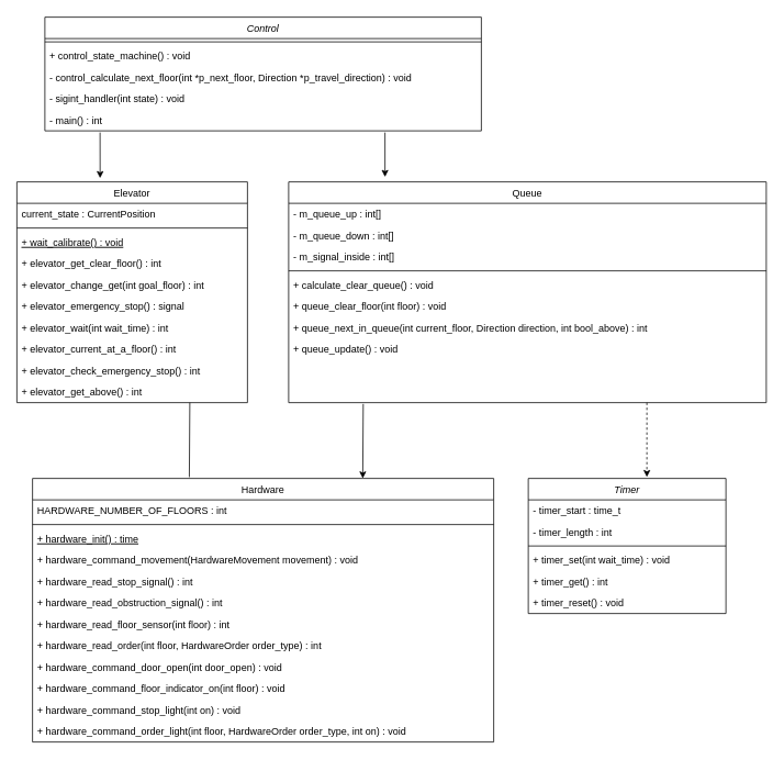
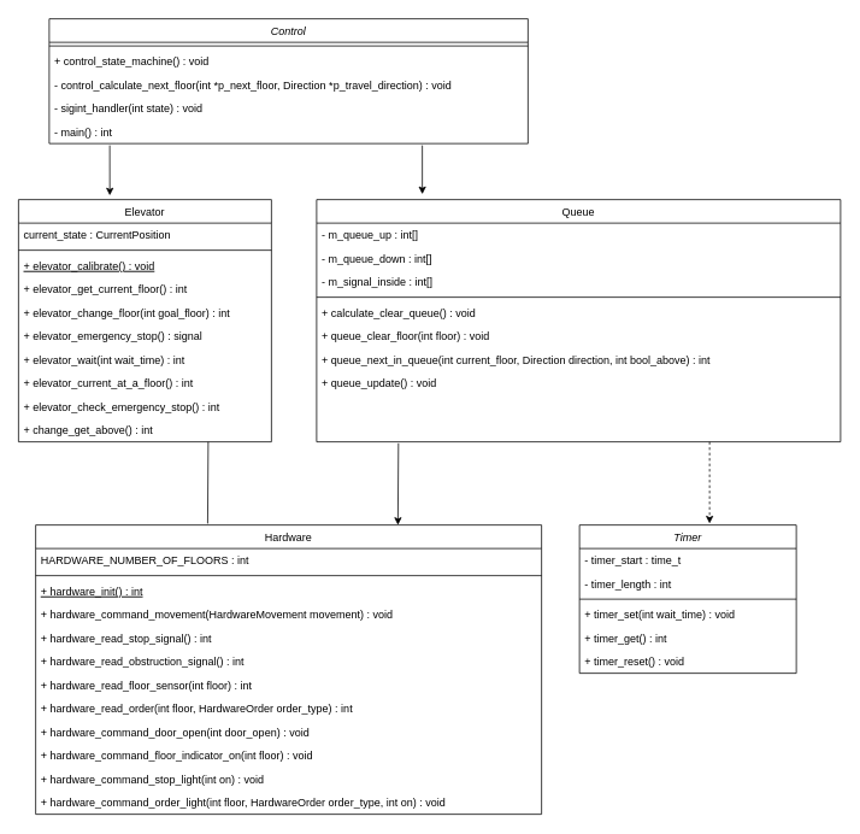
  <mxCell id="0" />
  <mxCell id="1" parent="0" />
  <mxCell id="2" value="Control" style="swimlane;fontStyle=2;align=center;verticalAlign=top;childLayout=stackLayout;horizontal=1;startSize=26;horizontalStack=0;resizeParent=1;resizeLast=0;collapsible=1;marginBottom=0;rounded=0;shadow=0;strokeWidth=1;" parent="1" vertex="1"><mxGeometry x="54" y="20" width="530" height="138" as="geometry"><mxRectangle x="230" y="140" width="160" height="26" as="alternateBounds" /></mxGeometry></mxCell>
  <mxCell id="3" value="" style="line;html=1;strokeWidth=1;align=left;verticalAlign=middle;spacingTop=-1;spacingLeft=3;spacingRight=3;rotatable=0;labelPosition=right;points=[];portConstraint=eastwest;" parent="2" vertex="1"><mxGeometry y="26" width="530" height="8" as="geometry" /></mxCell>
  <mxCell id="4" value="+ control_state_machine() : void" style="text;align=left;verticalAlign=top;spacingLeft=4;spacingRight=4;overflow=hidden;rotatable=0;points=[[0,0.5],[1,0.5]];portConstraint=eastwest;" parent="2" vertex="1"><mxGeometry y="34" width="530" height="26" as="geometry" /></mxCell>
  <mxCell id="5" value="- control_calculate_next_floor(int *p_next_floor, Direction *p_travel_direction) : void" style="text;align=left;verticalAlign=top;spacingLeft=4;spacingRight=4;overflow=hidden;rotatable=0;points=[[0,0.5],[1,0.5]];portConstraint=eastwest;" parent="2" vertex="1"><mxGeometry y="60" width="530" height="26" as="geometry" /></mxCell>
  <mxCell id="6" value="- sigint_handler(int state) : void" style="text;align=left;verticalAlign=top;spacingLeft=4;spacingRight=4;overflow=hidden;rotatable=0;points=[[0,0.5],[1,0.5]];portConstraint=eastwest;" parent="2" vertex="1"><mxGeometry y="86" width="530" height="26" as="geometry" /></mxCell>
  <mxCell id="7" value="- main() : int" style="text;align=left;verticalAlign=top;spacingLeft=4;spacingRight=4;overflow=hidden;rotatable=0;points=[[0,0.5],[1,0.5]];portConstraint=eastwest;" parent="2" vertex="1"><mxGeometry y="112" width="530" height="26" as="geometry" /></mxCell>
  <mxCell id="8" value="Elevator" style="swimlane;fontStyle=0;align=center;verticalAlign=top;childLayout=stackLayout;horizontal=1;startSize=26;horizontalStack=0;resizeParent=1;resizeLast=0;collapsible=1;marginBottom=0;rounded=0;shadow=0;strokeWidth=1;" parent="1" vertex="1"><mxGeometry x="20" y="220" width="280" height="268" as="geometry"><mxRectangle x="130" y="380" width="160" height="26" as="alternateBounds" /></mxGeometry></mxCell>
  <mxCell id="9" value="current_state : CurrentPosition" style="text;align=left;verticalAlign=top;spacingLeft=4;spacingRight=4;overflow=hidden;rotatable=0;points=[[0,0.5],[1,0.5]];portConstraint=eastwest;" parent="8" vertex="1"><mxGeometry y="26" width="280" height="26" as="geometry" /></mxCell>
  <mxCell id="10" value="" style="line;html=1;strokeWidth=1;align=left;verticalAlign=middle;spacingTop=-1;spacingLeft=3;spacingRight=3;rotatable=0;labelPosition=right;points=[];portConstraint=eastwest;" parent="8" vertex="1"><mxGeometry y="52" width="280" height="8" as="geometry" /></mxCell>
- <mxCell id="11" value="+ wait_calibrate() : void" style="text;align=left;verticalAlign=top;spacingLeft=4;spacingRight=4;overflow=hidden;rotatable=0;points=[[0,0.5],[1,0.5]];portConstraint=eastwest;fontStyle=4" parent="8" vertex="1"><mxGeometry y="60" width="280" height="26" as="geometry" /></mxCell>
- <mxCell id="12" value="+ elevator_get_clear_floor() : int" style="text;align=left;verticalAlign=top;spacingLeft=4;spacingRight=4;overflow=hidden;rotatable=0;points=[[0,0.5],[1,0.5]];portConstraint=eastwest;" parent="8" vertex="1"><mxGeometry y="86" width="280" height="26" as="geometry" /></mxCell>
- <mxCell id="13" value="+ elevator_change_get(int goal_floor) : int" style="text;align=left;verticalAlign=top;spacingLeft=4;spacingRight=4;overflow=hidden;rotatable=0;points=[[0,0.5],[1,0.5]];portConstraint=eastwest;" parent="8" vertex="1"><mxGeometry y="112" width="280" height="26" as="geometry" /></mxCell>
+ <mxCell id="11" value="+ elevator_calibrate() : void" style="text;align=left;verticalAlign=top;spacingLeft=4;spacingRight=4;overflow=hidden;rotatable=0;points=[[0,0.5],[1,0.5]];portConstraint=eastwest;fontStyle=4" parent="8" vertex="1"><mxGeometry y="60" width="280" height="26" as="geometry" /></mxCell>
+ <mxCell id="12" value="+ elevator_get_current_floor() : int" style="text;align=left;verticalAlign=top;spacingLeft=4;spacingRight=4;overflow=hidden;rotatable=0;points=[[0,0.5],[1,0.5]];portConstraint=eastwest;" parent="8" vertex="1"><mxGeometry y="86" width="280" height="26" as="geometry" /></mxCell>
+ <mxCell id="13" value="+ elevator_change_floor(int goal_floor) : int" style="text;align=left;verticalAlign=top;spacingLeft=4;spacingRight=4;overflow=hidden;rotatable=0;points=[[0,0.5],[1,0.5]];portConstraint=eastwest;" parent="8" vertex="1"><mxGeometry y="112" width="280" height="26" as="geometry" /></mxCell>
  <mxCell id="14" value="+ elevator_emergency_stop() : signal" style="text;align=left;verticalAlign=top;spacingLeft=4;spacingRight=4;overflow=hidden;rotatable=0;points=[[0,0.5],[1,0.5]];portConstraint=eastwest;" parent="8" vertex="1"><mxGeometry y="138" width="280" height="26" as="geometry" /></mxCell>
  <mxCell id="15" value="+ elevator_wait(int wait_time) : int" style="text;align=left;verticalAlign=top;spacingLeft=4;spacingRight=4;overflow=hidden;rotatable=0;points=[[0,0.5],[1,0.5]];portConstraint=eastwest;" parent="8" vertex="1"><mxGeometry y="164" width="280" height="26" as="geometry" /></mxCell>
  <mxCell id="16" value="+ elevator_current_at_a_floor() : int" style="text;align=left;verticalAlign=top;spacingLeft=4;spacingRight=4;overflow=hidden;rotatable=0;points=[[0,0.5],[1,0.5]];portConstraint=eastwest;" parent="8" vertex="1"><mxGeometry y="190" width="280" height="26" as="geometry" /></mxCell>
  <mxCell id="17" value="+ elevator_check_emergency_stop() : int" style="text;align=left;verticalAlign=top;spacingLeft=4;spacingRight=4;overflow=hidden;rotatable=0;points=[[0,0.5],[1,0.5]];portConstraint=eastwest;" parent="8" vertex="1"><mxGeometry y="216" width="280" height="26" as="geometry" /></mxCell>
- <mxCell id="18" value="+ elevator_get_above() : int" style="text;align=left;verticalAlign=top;spacingLeft=4;spacingRight=4;overflow=hidden;rotatable=0;points=[[0,0.5],[1,0.5]];portConstraint=eastwest;" vertex="1" parent="8"><mxGeometry y="242" width="280" height="26" as="geometry" /></mxCell>
+ <mxCell id="18" value="+ change_get_above() : int" style="text;align=left;verticalAlign=top;spacingLeft=4;spacingRight=4;overflow=hidden;rotatable=0;points=[[0,0.5],[1,0.5]];portConstraint=eastwest;" vertex="1" parent="8"><mxGeometry y="242" width="280" height="26" as="geometry" /></mxCell>
  <mxCell id="19" style="edgeStyle=orthogonalEdgeStyle;rounded=0;orthogonalLoop=1;jettySize=auto;html=1;exitX=0.75;exitY=1;exitDx=0;exitDy=0;entryX=0.6;entryY=-0.01;entryDx=0;entryDy=0;entryPerimeter=0;dashed=1;" parent="1" source="20" target="42" edge="1"><mxGeometry relative="1" as="geometry" /></mxCell>
  <mxCell id="20" value="Queue" style="swimlane;fontStyle=0;align=center;verticalAlign=top;childLayout=stackLayout;horizontal=1;startSize=26;horizontalStack=0;resizeParent=1;resizeLast=0;collapsible=1;marginBottom=0;rounded=0;shadow=0;strokeWidth=1;" parent="1" vertex="1"><mxGeometry x="350" y="220" width="580" height="268" as="geometry"><mxRectangle x="550" y="140" width="160" height="26" as="alternateBounds" /></mxGeometry></mxCell>
  <mxCell id="21" value="- m_queue_up : int[]" style="text;align=left;verticalAlign=top;spacingLeft=4;spacingRight=4;overflow=hidden;rotatable=0;points=[[0,0.5],[1,0.5]];portConstraint=eastwest;rounded=0;shadow=0;html=0;" parent="20" vertex="1"><mxGeometry y="26" width="580" height="26" as="geometry" /></mxCell>
  <mxCell id="22" value="- m_queue_down : int[]" style="text;align=left;verticalAlign=top;spacingLeft=4;spacingRight=4;overflow=hidden;rotatable=0;points=[[0,0.5],[1,0.5]];portConstraint=eastwest;rounded=0;shadow=0;html=0;" parent="20" vertex="1"><mxGeometry y="52" width="580" height="26" as="geometry" /></mxCell>
  <mxCell id="23" value="- m_signal_inside : int[]" style="text;align=left;verticalAlign=top;spacingLeft=4;spacingRight=4;overflow=hidden;rotatable=0;points=[[0,0.5],[1,0.5]];portConstraint=eastwest;rounded=0;shadow=0;html=0;" parent="20" vertex="1"><mxGeometry y="78" width="580" height="26" as="geometry" /></mxCell>
  <mxCell id="24" value="" style="line;html=1;strokeWidth=1;align=left;verticalAlign=middle;spacingTop=-1;spacingLeft=3;spacingRight=3;rotatable=0;labelPosition=right;points=[];portConstraint=eastwest;" parent="20" vertex="1"><mxGeometry y="104" width="580" height="8" as="geometry" /></mxCell>
  <mxCell id="25" value="+ calculate_clear_queue() : void" style="text;align=left;verticalAlign=top;spacingLeft=4;spacingRight=4;overflow=hidden;rotatable=0;points=[[0,0.5],[1,0.5]];portConstraint=eastwest;" parent="20" vertex="1"><mxGeometry y="112" width="580" height="26" as="geometry" /></mxCell>
  <mxCell id="26" value="+ queue_clear_floor(int floor) : void" style="text;align=left;verticalAlign=top;spacingLeft=4;spacingRight=4;overflow=hidden;rotatable=0;points=[[0,0.5],[1,0.5]];portConstraint=eastwest;" parent="20" vertex="1"><mxGeometry y="138" width="580" height="26" as="geometry" /></mxCell>
  <mxCell id="27" value="+ queue_next_in_queue(int current_floor, Direction direction, int bool_above) : int" style="text;align=left;verticalAlign=top;spacingLeft=4;spacingRight=4;overflow=hidden;rotatable=0;points=[[0,0.5],[1,0.5]];portConstraint=eastwest;" parent="20" vertex="1"><mxGeometry y="164" width="580" height="26" as="geometry" /></mxCell>
  <mxCell id="28" value="+ queue_update() : void" style="text;align=left;verticalAlign=top;spacingLeft=4;spacingRight=4;overflow=hidden;rotatable=0;points=[[0,0.5],[1,0.5]];portConstraint=eastwest;" parent="20" vertex="1"><mxGeometry y="190" width="580" height="26" as="geometry" /></mxCell>
  <mxCell id="29" value="Hardware" style="swimlane;fontStyle=0;align=center;verticalAlign=top;childLayout=stackLayout;horizontal=1;startSize=26;horizontalStack=0;resizeParent=1;resizeLast=0;collapsible=1;marginBottom=0;rounded=0;shadow=0;strokeWidth=1;" parent="1" vertex="1"><mxGeometry x="39" y="580" width="560" height="320" as="geometry"><mxRectangle x="130" y="380" width="160" height="26" as="alternateBounds" /></mxGeometry></mxCell>
  <mxCell id="30" value="HARDWARE_NUMBER_OF_FLOORS : int" style="text;align=left;verticalAlign=top;spacingLeft=4;spacingRight=4;overflow=hidden;rotatable=0;points=[[0,0.5],[1,0.5]];portConstraint=eastwest;" parent="29" vertex="1"><mxGeometry y="26" width="560" height="26" as="geometry" /></mxCell>
  <mxCell id="31" value="" style="line;html=1;strokeWidth=1;align=left;verticalAlign=middle;spacingTop=-1;spacingLeft=3;spacingRight=3;rotatable=0;labelPosition=right;points=[];portConstraint=eastwest;" parent="29" vertex="1"><mxGeometry y="52" width="560" height="8" as="geometry" /></mxCell>
- <mxCell id="32" value="+ hardware_init() : time" style="text;align=left;verticalAlign=top;spacingLeft=4;spacingRight=4;overflow=hidden;rotatable=0;points=[[0,0.5],[1,0.5]];portConstraint=eastwest;fontStyle=4" parent="29" vertex="1"><mxGeometry y="60" width="560" height="26" as="geometry" /></mxCell>
+ <mxCell id="32" value="+ hardware_init() : int" style="text;align=left;verticalAlign=top;spacingLeft=4;spacingRight=4;overflow=hidden;rotatable=0;points=[[0,0.5],[1,0.5]];portConstraint=eastwest;fontStyle=4" parent="29" vertex="1"><mxGeometry y="60" width="560" height="26" as="geometry" /></mxCell>
  <mxCell id="33" value="+ hardware_command_movement(HardwareMovement movement) : void" style="text;align=left;verticalAlign=top;spacingLeft=4;spacingRight=4;overflow=hidden;rotatable=0;points=[[0,0.5],[1,0.5]];portConstraint=eastwest;" parent="29" vertex="1"><mxGeometry y="86" width="560" height="26" as="geometry" /></mxCell>
  <mxCell id="34" value="+ hardware_read_stop_signal() : int" style="text;align=left;verticalAlign=top;spacingLeft=4;spacingRight=4;overflow=hidden;rotatable=0;points=[[0,0.5],[1,0.5]];portConstraint=eastwest;" parent="29" vertex="1"><mxGeometry y="112" width="560" height="26" as="geometry" /></mxCell>
  <mxCell id="35" value="+ hardware_read_obstruction_signal() : int" style="text;align=left;verticalAlign=top;spacingLeft=4;spacingRight=4;overflow=hidden;rotatable=0;points=[[0,0.5],[1,0.5]];portConstraint=eastwest;" parent="29" vertex="1"><mxGeometry y="138" width="560" height="26" as="geometry" /></mxCell>
  <mxCell id="36" value="+ hardware_read_floor_sensor(int floor) : int" style="text;align=left;verticalAlign=top;spacingLeft=4;spacingRight=4;overflow=hidden;rotatable=0;points=[[0,0.5],[1,0.5]];portConstraint=eastwest;" parent="29" vertex="1"><mxGeometry y="164" width="560" height="26" as="geometry" /></mxCell>
  <mxCell id="37" value="+ hardware_read_order(int floor, HardwareOrder order_type) : int" style="text;align=left;verticalAlign=top;spacingLeft=4;spacingRight=4;overflow=hidden;rotatable=0;points=[[0,0.5],[1,0.5]];portConstraint=eastwest;" parent="29" vertex="1"><mxGeometry y="190" width="560" height="26" as="geometry" /></mxCell>
  <mxCell id="38" value="+ hardware_command_door_open(int door_open) : void" style="text;align=left;verticalAlign=top;spacingLeft=4;spacingRight=4;overflow=hidden;rotatable=0;points=[[0,0.5],[1,0.5]];portConstraint=eastwest;" parent="29" vertex="1"><mxGeometry y="216" width="560" height="26" as="geometry" /></mxCell>
  <mxCell id="39" value="+ hardware_command_floor_indicator_on(int floor) : void" style="text;align=left;verticalAlign=top;spacingLeft=4;spacingRight=4;overflow=hidden;rotatable=0;points=[[0,0.5],[1,0.5]];portConstraint=eastwest;" parent="29" vertex="1"><mxGeometry y="242" width="560" height="26" as="geometry" /></mxCell>
  <mxCell id="40" value="+ hardware_command_stop_light(int on) : void" style="text;align=left;verticalAlign=top;spacingLeft=4;spacingRight=4;overflow=hidden;rotatable=0;points=[[0,0.5],[1,0.5]];portConstraint=eastwest;" parent="29" vertex="1"><mxGeometry y="268" width="560" height="26" as="geometry" /></mxCell>
  <mxCell id="41" value="+ hardware_command_order_light(int floor, HardwareOrder order_type, int on) : void" style="text;align=left;verticalAlign=top;spacingLeft=4;spacingRight=4;overflow=hidden;rotatable=0;points=[[0,0.5],[1,0.5]];portConstraint=eastwest;" parent="29" vertex="1"><mxGeometry y="294" width="560" height="26" as="geometry" /></mxCell>
  <mxCell id="42" value="Timer" style="swimlane;fontStyle=2;align=center;verticalAlign=top;childLayout=stackLayout;horizontal=1;startSize=26;horizontalStack=0;resizeParent=1;resizeLast=0;collapsible=1;marginBottom=0;rounded=0;shadow=0;strokeWidth=1;" parent="1" vertex="1"><mxGeometry x="641" y="580" width="240" height="164" as="geometry"><mxRectangle x="230" y="140" width="160" height="26" as="alternateBounds" /></mxGeometry></mxCell>
  <mxCell id="43" value="- timer_start : time_t" style="text;align=left;verticalAlign=top;spacingLeft=4;spacingRight=4;overflow=hidden;rotatable=0;points=[[0,0.5],[1,0.5]];portConstraint=eastwest;" parent="42" vertex="1"><mxGeometry y="26" width="240" height="26" as="geometry" /></mxCell>
  <mxCell id="44" value="- timer_length : int" style="text;align=left;verticalAlign=top;spacingLeft=4;spacingRight=4;overflow=hidden;rotatable=0;points=[[0,0.5],[1,0.5]];portConstraint=eastwest;" parent="42" vertex="1"><mxGeometry y="52" width="240" height="26" as="geometry" /></mxCell>
  <mxCell id="45" value="" style="line;html=1;strokeWidth=1;align=left;verticalAlign=middle;spacingTop=-1;spacingLeft=3;spacingRight=3;rotatable=0;labelPosition=right;points=[];portConstraint=eastwest;" parent="42" vertex="1"><mxGeometry y="78" width="240" height="8" as="geometry" /></mxCell>
  <mxCell id="46" value="+ timer_set(int wait_time) : void" style="text;align=left;verticalAlign=top;spacingLeft=4;spacingRight=4;overflow=hidden;rotatable=0;points=[[0,0.5],[1,0.5]];portConstraint=eastwest;" parent="42" vertex="1"><mxGeometry y="86" width="240" height="26" as="geometry" /></mxCell>
  <mxCell id="47" value="+ timer_get() : int" style="text;align=left;verticalAlign=top;spacingLeft=4;spacingRight=4;overflow=hidden;rotatable=0;points=[[0,0.5],[1,0.5]];portConstraint=eastwest;" parent="42" vertex="1"><mxGeometry y="112" width="240" height="26" as="geometry" /></mxCell>
  <mxCell id="48" value="+ timer_reset() : void" style="text;align=left;verticalAlign=top;spacingLeft=4;spacingRight=4;overflow=hidden;rotatable=0;points=[[0,0.5],[1,0.5]];portConstraint=eastwest;" parent="42" vertex="1"><mxGeometry y="138" width="240" height="26" as="geometry" /></mxCell>
  <mxCell id="49" value="" style="endArrow=classic;html=1;entryX=0.361;entryY=-0.017;entryDx=0;entryDy=0;entryPerimeter=0;" parent="1" target="8" edge="1"><mxGeometry width="50" height="50" relative="1" as="geometry"><mxPoint x="121" y="160" as="sourcePoint" /><mxPoint x="60" y="430" as="targetPoint" /></mxGeometry></mxCell>
  <mxCell id="50" value="" style="endArrow=classic;html=1;" parent="1" edge="1"><mxGeometry width="50" height="50" relative="1" as="geometry"><mxPoint x="467" y="160" as="sourcePoint" /><mxPoint x="467" y="214" as="targetPoint" /></mxGeometry></mxCell>
  <mxCell id="51" value="" style="endArrow=none;html=1;exitX=0.75;exitY=1;exitDx=0;exitDy=0;entryX=0.34;entryY=-0.005;entryDx=0;entryDy=0;entryPerimeter=0;" parent="1" source="8" target="29" edge="1"><mxGeometry width="50" height="50" relative="1" as="geometry"><mxPoint x="510" y="400" as="sourcePoint" /><mxPoint x="560" y="350" as="targetPoint" /></mxGeometry></mxCell>
  <mxCell id="52" value="" style="endArrow=classic;html=1;exitX=0.75;exitY=1;exitDx=0;exitDy=0;entryX=0.34;entryY=-0.005;entryDx=0;entryDy=0;entryPerimeter=0;" parent="1" edge="1"><mxGeometry width="50" height="50" relative="1" as="geometry"><mxPoint x="440.6" y="489.6" as="sourcePoint" /><mxPoint x="440" y="580" as="targetPoint" /></mxGeometry></mxCell>
